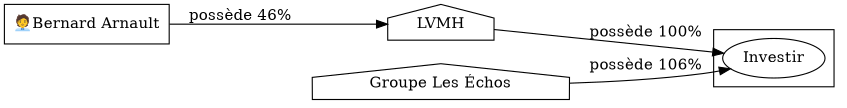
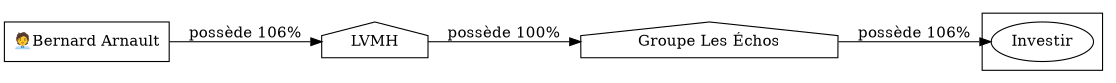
  digraph {
    rankdir=LR
    node [shape=house]
    n1 [label="🧑‍💼Bernard Arnault" shape=box]
    n2 [label=Investir shape=""]
    n3 [label=LVMH]
    n4 [label="Groupe Les Échos"]
    subgraph sub_1 {
      n1
    }
    subgraph cluster_2 {
      n2
    }
-   n1 -> n3 [label="possède 46%"]
-   n3 -> n2 [label="possède 100%"]
+   n1 -> n3 [label="possède 106%"]
+   n3 -> n4 [label="possède 100%"]
    n4 -> n2 [label="possède 106%"]
  }
